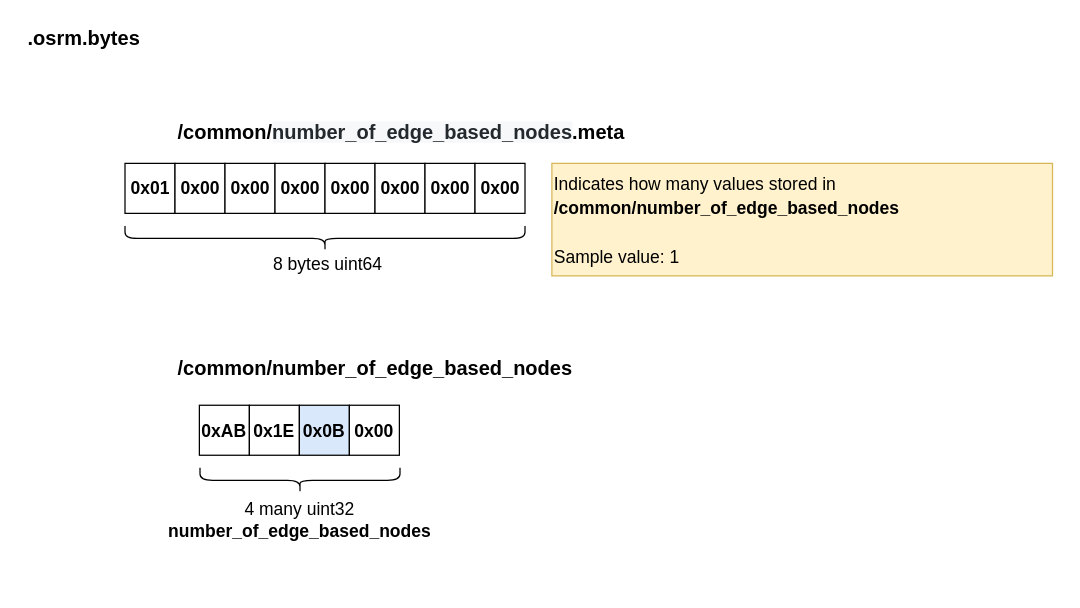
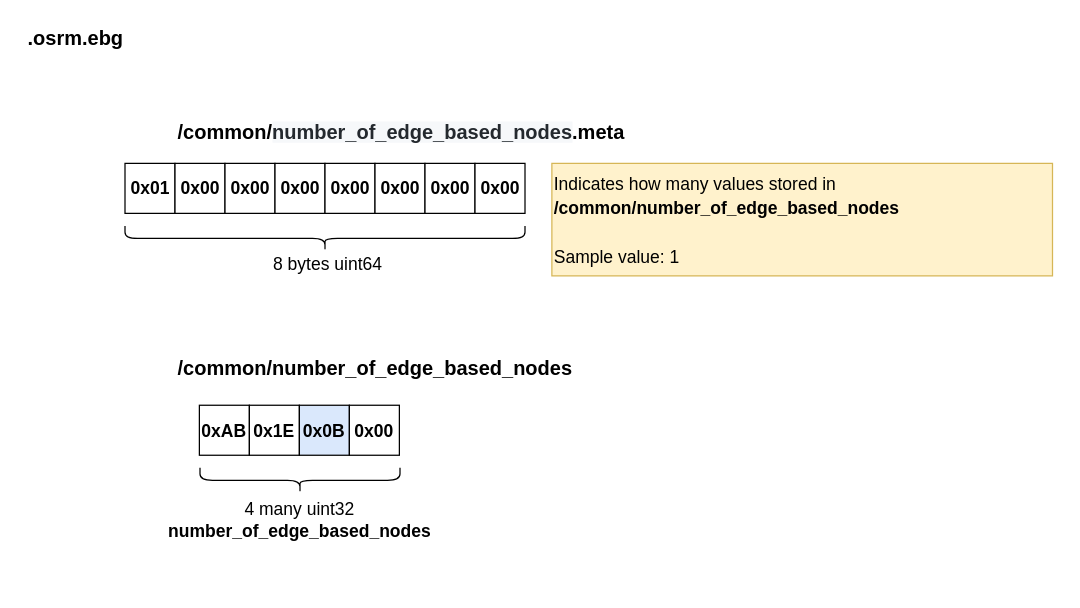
  <mxCell id="0" />
  <mxCell id="1" parent="0" />
  <mxCell id="2" value="0x01" style="rounded=0;whiteSpace=wrap;html=1;fontStyle=1;fontSize=14;" parent="1" vertex="1"><mxGeometry x="99.5" y="130" width="40" height="40" as="geometry" /></mxCell>
  <mxCell id="3" value="0x00" style="rounded=0;whiteSpace=wrap;html=1;fontStyle=1;fontSize=14;" parent="1" vertex="1"><mxGeometry x="139.5" y="130" width="40" height="40" as="geometry" /></mxCell>
  <mxCell id="4" value="0x00" style="rounded=0;whiteSpace=wrap;html=1;fontStyle=1;fontSize=14;" parent="1" vertex="1"><mxGeometry x="179.5" y="130" width="40" height="40" as="geometry" /></mxCell>
  <mxCell id="5" value="0x00" style="rounded=0;whiteSpace=wrap;html=1;fontStyle=1;fontSize=14;" parent="1" vertex="1"><mxGeometry x="219.5" y="130" width="40" height="40" as="geometry" /></mxCell>
  <mxCell id="6" value="0x00" style="rounded=0;whiteSpace=wrap;html=1;fontStyle=1;fontSize=14;" parent="1" vertex="1"><mxGeometry x="259.5" y="130" width="40" height="40" as="geometry" /></mxCell>
  <mxCell id="7" value="0x00" style="rounded=0;whiteSpace=wrap;html=1;fontStyle=1;fontSize=14;" parent="1" vertex="1"><mxGeometry x="299.5" y="130" width="40" height="40" as="geometry" /></mxCell>
  <mxCell id="8" value="0x00" style="rounded=0;whiteSpace=wrap;html=1;fontStyle=1;fontSize=14;" parent="1" vertex="1"><mxGeometry x="339.5" y="130" width="40" height="40" as="geometry" /></mxCell>
  <mxCell id="9" value="0x00" style="rounded=0;whiteSpace=wrap;html=1;fontStyle=1;fontSize=14;" parent="1" vertex="1"><mxGeometry x="379.5" y="130" width="40" height="40" as="geometry" /></mxCell>
  <mxCell id="10" value="" style="shape=curlyBracket;whiteSpace=wrap;html=1;rounded=1;fontSize=14;rotation=-90;" parent="1" vertex="1"><mxGeometry x="249.5" y="30" width="20" height="320" as="geometry" /></mxCell>
  <mxCell id="11" value="8 bytes uint64" style="text;html=1;strokeColor=none;fillColor=none;align=center;verticalAlign=middle;whiteSpace=wrap;rounded=0;fontSize=14;" parent="1" vertex="1"><mxGeometry x="179.5" y="201" width="164" height="20" as="geometry" /></mxCell>
- <mxCell id="12" value=".osrm.bytes" style="text;html=1;strokeColor=none;fillColor=none;align=left;verticalAlign=middle;whiteSpace=wrap;rounded=0;fontSize=16;fontStyle=1" parent="1" vertex="1"><mxGeometry x="20" y="20" width="245" height="20" as="geometry" /></mxCell>
+ <mxCell id="12" value=".osrm.ebg" style="text;html=1;strokeColor=none;fillColor=none;align=left;verticalAlign=middle;whiteSpace=wrap;rounded=0;fontSize=16;fontStyle=1" parent="1" vertex="1"><mxGeometry x="20" y="20" width="245" height="20" as="geometry" /></mxCell>
  <mxCell id="13" value="/common/&lt;span style=&quot;background-color: rgb(246 , 248 , 250) ; color: rgb(36 , 41 , 46)&quot;&gt;&lt;font style=&quot;font-size: 16px&quot;&gt;number_of_edge_based_nodes&lt;/font&gt;&lt;/span&gt;&lt;span&gt;.meta&lt;/span&gt;" style="text;html=1;strokeColor=none;fillColor=none;align=left;verticalAlign=middle;whiteSpace=wrap;rounded=0;fontSize=16;fontStyle=1" parent="1" vertex="1"><mxGeometry x="139.5" y="95" width="245" height="20" as="geometry" /></mxCell>
  <mxCell id="14" value="&lt;font style=&quot;font-size: 14px&quot;&gt;&lt;span style=&quot;font-weight: normal&quot;&gt;Indicates how many &lt;/span&gt;&lt;span style=&quot;font-weight: normal&quot;&gt;values&lt;/span&gt;&lt;i&gt;&amp;nbsp;&lt;/i&gt;&lt;span style=&quot;font-weight: normal&quot;&gt;stored in &lt;br&gt;&lt;/span&gt;/common/number_of_edge_based_nodes&lt;/font&gt;&lt;font&gt;&lt;br&gt;&lt;br&gt;&lt;span style=&quot;font-size: 14px ; font-weight: 400 ; text-align: center&quot;&gt;Sample value: 1&lt;/span&gt;&lt;br&gt;&lt;/font&gt;" style="text;html=1;strokeColor=#d6b656;fillColor=#fff2cc;align=left;verticalAlign=middle;whiteSpace=wrap;rounded=0;fontSize=16;fontStyle=1" parent="1" vertex="1"><mxGeometry x="441" y="130" width="400.5" height="90" as="geometry" /></mxCell>
  <mxCell id="15" value="/common/number_of_edge_based_nodes" style="text;html=1;strokeColor=none;fillColor=none;align=left;verticalAlign=middle;whiteSpace=wrap;rounded=0;fontSize=16;fontStyle=1" parent="1" vertex="1"><mxGeometry x="139.5" y="283.5" width="245" height="20" as="geometry" /></mxCell>
  <mxCell id="16" value="0xAB" style="rounded=0;whiteSpace=wrap;html=1;fontStyle=1;fontSize=14;" parent="1" vertex="1"><mxGeometry x="159" y="323.5" width="40" height="40" as="geometry" /></mxCell>
  <mxCell id="17" value="0x1E" style="rounded=0;whiteSpace=wrap;html=1;fontStyle=1;fontSize=14;" parent="1" vertex="1"><mxGeometry x="199" y="323.5" width="40" height="40" as="geometry" /></mxCell>
  <mxCell id="18" value="0x0B" style="rounded=0;whiteSpace=wrap;html=1;fontStyle=1;fontSize=14;fillColor=#dae8fc;" parent="1" vertex="1"><mxGeometry x="239" y="323.5" width="40" height="40" as="geometry" /></mxCell>
  <mxCell id="19" value="0x00" style="rounded=0;whiteSpace=wrap;html=1;fontStyle=1;fontSize=14;" parent="1" vertex="1"><mxGeometry x="279" y="323.5" width="40" height="40" as="geometry" /></mxCell>
  <mxCell id="20" value="" style="shape=curlyBracket;whiteSpace=wrap;html=1;rounded=1;fontSize=14;rotation=-90;" parent="1" vertex="1"><mxGeometry x="229.5" y="303.5" width="20" height="160" as="geometry" /></mxCell>
  <mxCell id="21" value="4 many uint32&lt;br&gt;&lt;b&gt;number_of_edge_based_nodes&lt;/b&gt;&lt;b&gt;&lt;br&gt;&lt;/b&gt;" style="text;html=1;strokeColor=none;fillColor=none;align=center;verticalAlign=middle;whiteSpace=wrap;rounded=0;fontSize=14;" parent="1" vertex="1"><mxGeometry x="139.5" y="387" width="199" height="55" as="geometry" /></mxCell>
